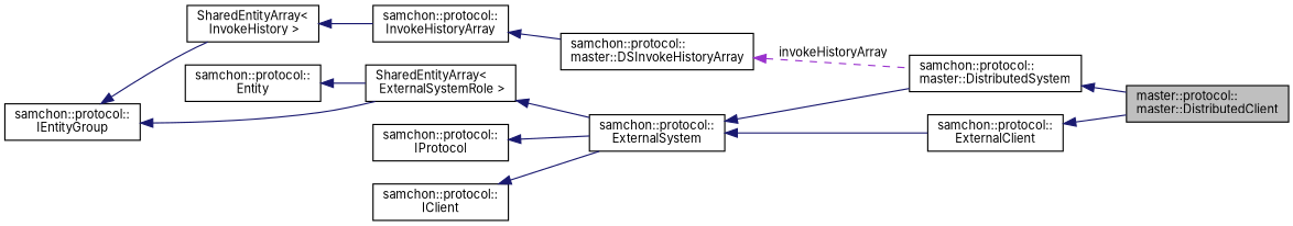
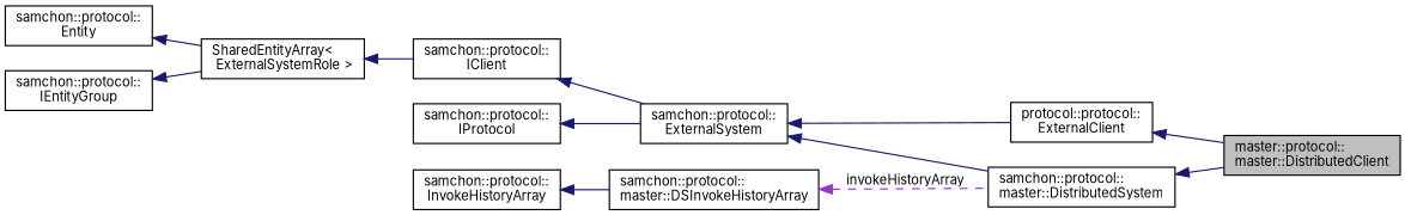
  digraph {
    fontname=Inter
    rankdir=LR
    node [color=black fillcolor=white fontname=Inter fontsize=10 shape=record style=filled]
    edge [color=midnightblue dir=back fontname=Inter fontsize=10 labelfontname=Helvetica labelfontsize=10 style=solid]
    n1 [fillcolor=grey75 fontcolor=black height=0.2 label="master::protocol::\lmaster::DistributedClient" width=0.4]
    n2 [height=0.2 label="samchon::protocol::\lmaster::DistributedSystem" width=0.4]
    n3 [height=0.2 label="samchon::protocol::\lExternalSystem" width=0.4]
-   n4 [height=0.2 label="samchon::protocol::\lExternalClient" width=0.4]
+   n4 [height=0.2 label="protocol::protocol::\lExternalClient" width=0.4]
    n5 [height=0.2 label="SharedEntityArray\<\l ExternalSystemRole \>" width=0.4]
    n6 [height=0.2 label="samchon::protocol::\lEntity" width=0.4]
-   n7 [height=0.2 label="SharedEntityArray\<\l InvokeHistory \>" width=0.4]
    n8 [height=0.2 label="samchon::protocol::\lInvokeHistoryArray" width=0.4]
    n9 [height=0.2 label="samchon::protocol::\lIEntityGroup" width=0.4]
    n10 [height=0.2 label="samchon::protocol::\lIClient" width=0.4]
    n11 [height=0.2 label="samchon::protocol::\lIProtocol" width=0.4]
    n12 [height=0.2 label="samchon::protocol::\lmaster::DSInvokeHistoryArray" width=0.4]
    n2 -> n1
    n3 -> n2
    n3 -> n4
    n4 -> n1
-   n5 -> n3
+   n5 -> n10
    n6 -> n5
-   n7 -> n8
    n8 -> n12
    n9 -> n5
-   n9 -> n7
    n10 -> n3
    n11 -> n3
    n12 -> n2 [color=darkorchid3 label=" invokeHistoryArray" style=dashed]
  }
